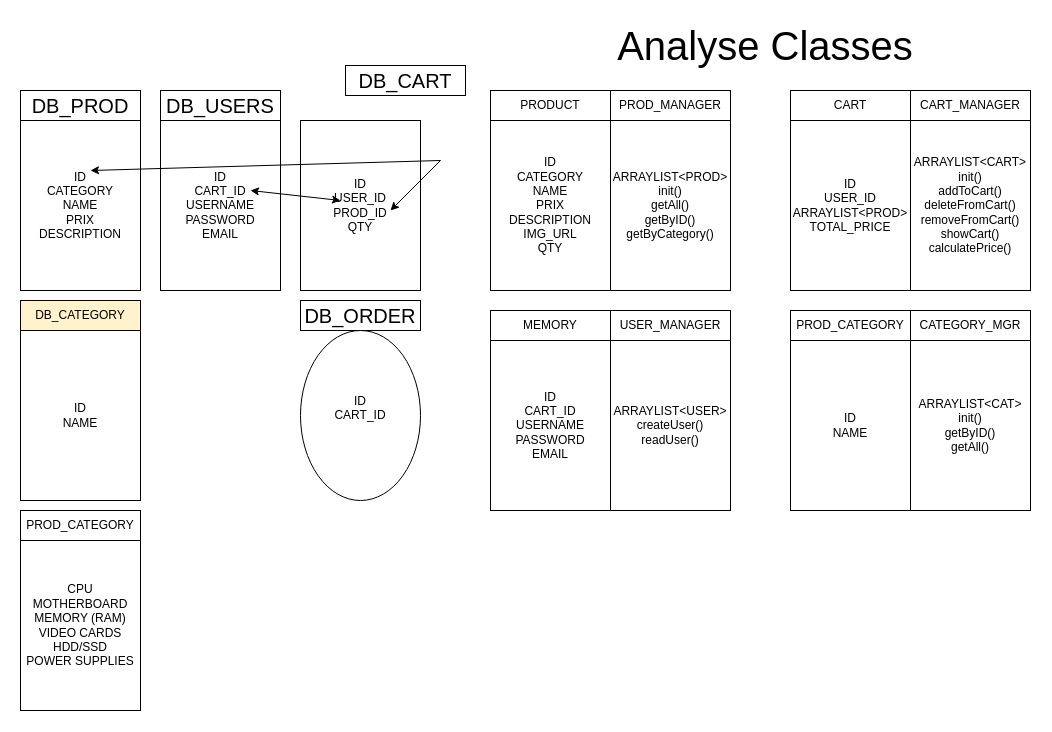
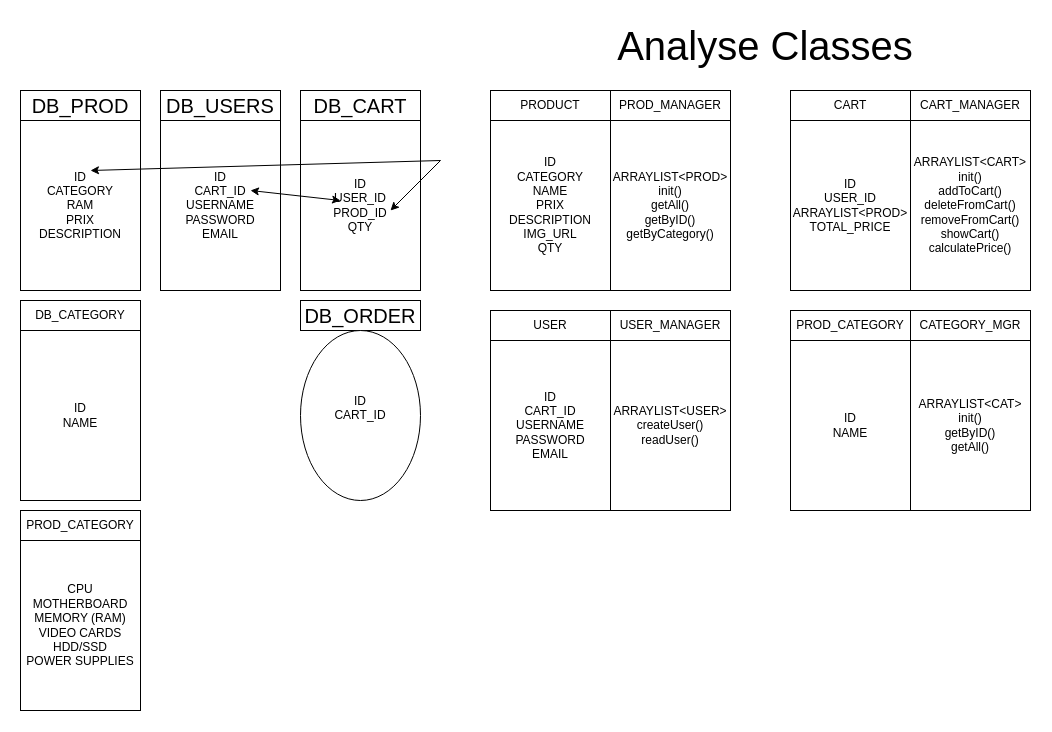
  <mxCell id="0" />
  <mxCell id="1" parent="0" />
  <mxCell id="2" value="&lt;font style=&quot;font-size: 20px&quot;&gt;DB_PROD&lt;/font&gt;" style="rounded=0;whiteSpace=wrap;html=1;" parent="1" vertex="1"><mxGeometry x="20" y="90" width="120" height="30" as="geometry" /></mxCell>
- <mxCell id="3" value="&lt;div&gt;ID&lt;/div&gt;&lt;div&gt;CATEGORY&lt;/div&gt;&lt;div&gt;NAME&lt;/div&gt;&lt;div&gt;PRIX&lt;/div&gt;&lt;div&gt;DESCRIPTION&lt;/div&gt;" style="rounded=0;whiteSpace=wrap;html=1;" parent="1" vertex="1"><mxGeometry x="20" y="120" width="120" height="170" as="geometry" /></mxCell>
+ <mxCell id="3" value="&lt;div&gt;ID&lt;/div&gt;&lt;div&gt;CATEGORY&lt;/div&gt;&lt;div&gt;RAM&lt;/div&gt;&lt;div&gt;PRIX&lt;/div&gt;&lt;div&gt;DESCRIPTION&lt;/div&gt;" style="rounded=0;whiteSpace=wrap;html=1;" parent="1" vertex="1"><mxGeometry x="20" y="120" width="120" height="170" as="geometry" /></mxCell>
  <mxCell id="4" value="&lt;font style=&quot;font-size: 20px&quot;&gt;DB_USERS&lt;/font&gt;" style="rounded=0;whiteSpace=wrap;html=1;" parent="1" vertex="1"><mxGeometry x="160" y="90" width="120" height="30" as="geometry" /></mxCell>
  <mxCell id="5" value="&lt;div&gt;ID&lt;/div&gt;&lt;div&gt;CART_ID&lt;br&gt;&lt;/div&gt;&lt;div&gt;USERNAME&lt;/div&gt;&lt;div&gt;PASSWORD&lt;br&gt;EMAIL&lt;/div&gt;" style="rounded=0;whiteSpace=wrap;html=1;" parent="1" vertex="1"><mxGeometry x="160" y="120" width="120" height="170" as="geometry" /></mxCell>
- <mxCell id="6" value="&lt;font style=&quot;font-size: 20px&quot;&gt;DB_CART&lt;/font&gt;" style="rounded=0;whiteSpace=wrap;html=1;" parent="1" vertex="1"><mxGeometry x="345" y="65" width="120" height="30" as="geometry" /></mxCell>
+ <mxCell id="6" value="&lt;font style=&quot;font-size: 20px&quot;&gt;DB_CART&lt;/font&gt;" style="rounded=0;whiteSpace=wrap;html=1;" parent="1" vertex="1"><mxGeometry x="300" y="90" width="120" height="30" as="geometry" /></mxCell>
  <mxCell id="7" value="&lt;div&gt;ID&lt;br&gt;&lt;/div&gt;&lt;div&gt;USER_ID&lt;/div&gt;&lt;div&gt;PROD_ID&lt;/div&gt;&lt;div&gt;QTY&lt;br&gt;&lt;/div&gt;" style="rounded=0;whiteSpace=wrap;html=1;" parent="1" vertex="1"><mxGeometry x="300" y="120" width="120" height="170" as="geometry" /></mxCell>
  <mxCell id="8" value="" style="endArrow=classic;startArrow=classic;html=1;" parent="1" edge="1"><mxGeometry width="50" height="50" relative="1" as="geometry"><mxPoint x="250" y="190" as="sourcePoint" /><mxPoint x="340" y="200" as="targetPoint" /></mxGeometry></mxCell>
  <mxCell id="9" value="" style="endArrow=classic;html=1;" parent="1" edge="1"><mxGeometry width="50" height="50" relative="1" as="geometry"><mxPoint x="440" y="160" as="sourcePoint" /><mxPoint x="90" y="170" as="targetPoint" /></mxGeometry></mxCell>
  <mxCell id="10" value="" style="endArrow=classic;html=1;" parent="1" edge="1"><mxGeometry width="50" height="50" relative="1" as="geometry"><mxPoint x="440" y="160" as="sourcePoint" /><mxPoint x="390" y="210" as="targetPoint" /></mxGeometry></mxCell>
  <mxCell id="11" value="&lt;font style=&quot;font-size: 12px&quot;&gt;PROD_CATEGORY&lt;/font&gt;" style="rounded=0;whiteSpace=wrap;html=1;" parent="1" vertex="1"><mxGeometry x="20" y="510" width="120" height="30" as="geometry" /></mxCell>
  <mxCell id="12" value="&lt;div&gt;CPU&lt;/div&gt;&lt;div&gt;MOTHERBOARD&lt;/div&gt;&lt;div&gt;MEMORY (RAM)&lt;/div&gt;&lt;div&gt;VIDEO CARDS&lt;/div&gt;&lt;div&gt;HDD/SSD&lt;/div&gt;&lt;div&gt;POWER SUPPLIES&lt;br&gt;&lt;/div&gt;" style="rounded=0;whiteSpace=wrap;html=1;" parent="1" vertex="1"><mxGeometry x="20" y="540" width="120" height="170" as="geometry" /></mxCell>
  <mxCell id="13" value="&lt;font style=&quot;font-size: 12px&quot;&gt;PRODUCT&lt;/font&gt;" style="rounded=0;whiteSpace=wrap;html=1;" parent="1" vertex="1"><mxGeometry x="490" y="90" width="120" height="30" as="geometry" /></mxCell>
  <mxCell id="14" value="&lt;div&gt;ID&lt;/div&gt;&lt;div&gt;CATEGORY&lt;/div&gt;&lt;div&gt;NAME&lt;/div&gt;&lt;div&gt;PRIX&lt;/div&gt;&lt;div&gt;DESCRIPTION&lt;/div&gt;&lt;div&gt;IMG_URL&lt;br&gt;QTY&lt;br&gt;&lt;/div&gt;" style="rounded=0;whiteSpace=wrap;html=1;" parent="1" vertex="1"><mxGeometry x="490" y="120" width="120" height="170" as="geometry" /></mxCell>
  <mxCell id="15" value="PROD_MANAGER" style="rounded=0;whiteSpace=wrap;html=1;" vertex="1" parent="1"><mxGeometry x="610" y="90" width="120" height="30" as="geometry" /></mxCell>
  <mxCell id="16" value="&lt;div&gt;ARRAYLIST&amp;lt;PROD&amp;gt;&lt;/div&gt;&lt;div&gt;init()&lt;/div&gt;&lt;div&gt;getAll()&lt;/div&gt;&lt;div&gt;getByID()&lt;/div&gt;&lt;div&gt;getByCategory()&lt;br&gt;&lt;/div&gt;" style="rounded=0;whiteSpace=wrap;html=1;" vertex="1" parent="1"><mxGeometry x="610" y="120" width="120" height="170" as="geometry" /></mxCell>
  <mxCell id="17" value="CART" style="rounded=0;whiteSpace=wrap;html=1;" vertex="1" parent="1"><mxGeometry x="790" y="90" width="120" height="30" as="geometry" /></mxCell>
  <mxCell id="18" value="&lt;div&gt;ID&lt;/div&gt;&lt;div&gt;USER_ID&lt;br&gt;&lt;/div&gt;&lt;div&gt;ARRAYLIST&amp;lt;PROD&amp;gt;&lt;/div&gt;&lt;div&gt;TOTAL_PRICE&lt;br&gt;&lt;/div&gt;" style="rounded=0;whiteSpace=wrap;html=1;" vertex="1" parent="1"><mxGeometry x="790" y="120" width="120" height="170" as="geometry" /></mxCell>
  <mxCell id="19" value="CART_MANAGER" style="rounded=0;whiteSpace=wrap;html=1;" vertex="1" parent="1"><mxGeometry x="910" y="90" width="120" height="30" as="geometry" /></mxCell>
  <mxCell id="20" value="&lt;div&gt;ARRAYLIST&amp;lt;CART&amp;gt;&lt;br&gt;&lt;/div&gt;&lt;div&gt;init()&lt;/div&gt;&lt;div&gt;addToCart()&lt;/div&gt;&lt;div&gt;deleteFromCart()&lt;br&gt;&lt;/div&gt;&lt;div&gt;removeFromCart()&lt;/div&gt;&lt;div&gt;showCart()&lt;/div&gt;&lt;div&gt;calculatePrice()&lt;br&gt;&lt;/div&gt;" style="rounded=0;whiteSpace=wrap;html=1;" vertex="1" parent="1"><mxGeometry x="910" y="120" width="120" height="170" as="geometry" /></mxCell>
- <mxCell id="21" value="MEMORY" style="rounded=0;whiteSpace=wrap;html=1;" vertex="1" parent="1"><mxGeometry x="490" y="310" width="120" height="30" as="geometry" /></mxCell>
+ <mxCell id="21" value="USER" style="rounded=0;whiteSpace=wrap;html=1;" vertex="1" parent="1"><mxGeometry x="490" y="310" width="120" height="30" as="geometry" /></mxCell>
  <mxCell id="22" value="&lt;div&gt;ID&lt;/div&gt;&lt;div&gt;CART_ID&lt;/div&gt;&lt;div&gt;USERNAME&lt;/div&gt;&lt;div&gt;PASSWORD&lt;br&gt;EMAIL&lt;br&gt;&lt;/div&gt;" style="rounded=0;whiteSpace=wrap;html=1;" vertex="1" parent="1"><mxGeometry x="490" y="340" width="120" height="170" as="geometry" /></mxCell>
  <mxCell id="23" value="USER_MANAGER" style="rounded=0;whiteSpace=wrap;html=1;" vertex="1" parent="1"><mxGeometry x="610" y="310" width="120" height="30" as="geometry" /></mxCell>
  <mxCell id="24" value="&lt;div&gt;ARRAYLIST&amp;lt;USER&amp;gt;&lt;/div&gt;&lt;div&gt;createUser()&lt;/div&gt;&lt;div&gt;readUser()&lt;br&gt;&lt;/div&gt;" style="rounded=0;whiteSpace=wrap;html=1;" vertex="1" parent="1"><mxGeometry x="610" y="340" width="120" height="170" as="geometry" /></mxCell>
  <mxCell id="25" value="&lt;font style=&quot;font-size: 20px&quot;&gt;DB_ORDER&lt;/font&gt;" style="rounded=0;whiteSpace=wrap;html=1;" vertex="1" parent="1"><mxGeometry x="300" y="300" width="120" height="30" as="geometry" /></mxCell>
  <mxCell id="26" value="ID&lt;br&gt;&lt;div&gt;CART_ID&lt;/div&gt;&lt;div&gt;&lt;br&gt;&lt;/div&gt;" style="ellipse;whiteSpace=wrap;html=1;" vertex="1" parent="1"><mxGeometry x="300" y="330" width="120" height="170" as="geometry" /></mxCell>
  <mxCell id="27" value="CATEGORY_MGR" style="rounded=0;whiteSpace=wrap;html=1;" vertex="1" parent="1"><mxGeometry x="910" y="310" width="120" height="30" as="geometry" /></mxCell>
  <mxCell id="28" value="&lt;div&gt;ARRAYLIST&amp;lt;CAT&amp;gt;&lt;/div&gt;&lt;div&gt;init()&lt;/div&gt;&lt;div&gt;getByID()&lt;/div&gt;&lt;div&gt;getAll()&lt;br&gt;&lt;/div&gt;" style="rounded=0;whiteSpace=wrap;html=1;" vertex="1" parent="1"><mxGeometry x="910" y="340" width="120" height="170" as="geometry" /></mxCell>
  <mxCell id="29" value="&lt;font style=&quot;font-size: 12px&quot;&gt;PROD_CATEGORY&lt;/font&gt;" style="rounded=0;whiteSpace=wrap;html=1;" vertex="1" parent="1"><mxGeometry x="790" y="310" width="120" height="30" as="geometry" /></mxCell>
  <mxCell id="30" value="&lt;div&gt;ID&lt;/div&gt;&lt;div&gt;NAME&lt;/div&gt;" style="rounded=0;whiteSpace=wrap;html=1;" vertex="1" parent="1"><mxGeometry x="790" y="340" width="120" height="170" as="geometry" /></mxCell>
  <mxCell id="31" value="&lt;div&gt;&lt;font style=&quot;font-size: 40px&quot;&gt;Analyse Classes&lt;/font&gt;&lt;/div&gt;" style="text;html=1;strokeColor=none;fillColor=none;align=center;verticalAlign=middle;whiteSpace=wrap;rounded=0;" vertex="1" parent="1"><mxGeometry x="600" y="20" width="330" height="50" as="geometry" /></mxCell>
- <mxCell id="32" value="DB_CATEGORY" style="rounded=0;whiteSpace=wrap;html=1;fillColor=#fff2cc;" vertex="1" parent="1"><mxGeometry x="20" y="300" width="120" height="30" as="geometry" /></mxCell>
+ <mxCell id="32" value="DB_CATEGORY" style="rounded=0;whiteSpace=wrap;html=1;" vertex="1" parent="1"><mxGeometry x="20" y="300" width="120" height="30" as="geometry" /></mxCell>
  <mxCell id="33" value="ID&lt;br&gt;NAME" style="rounded=0;whiteSpace=wrap;html=1;" vertex="1" parent="1"><mxGeometry x="20" y="330" width="120" height="170" as="geometry" /></mxCell>
